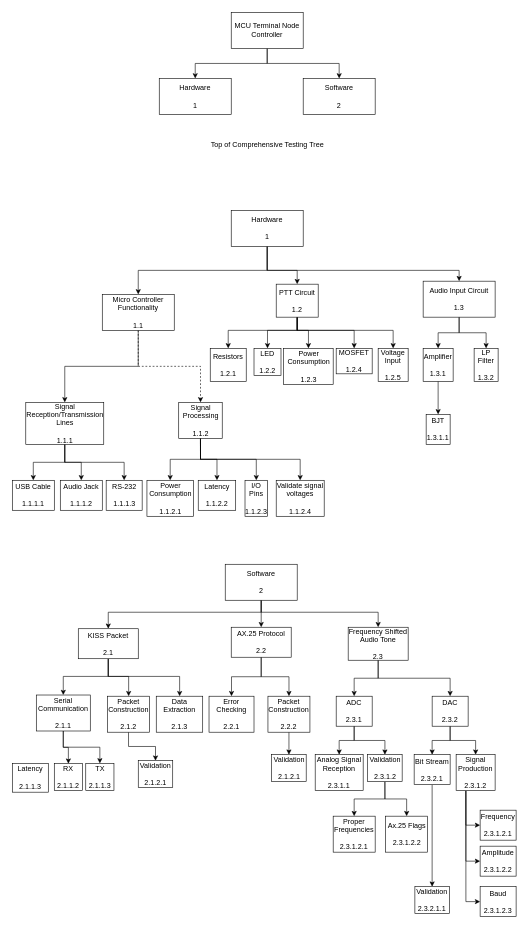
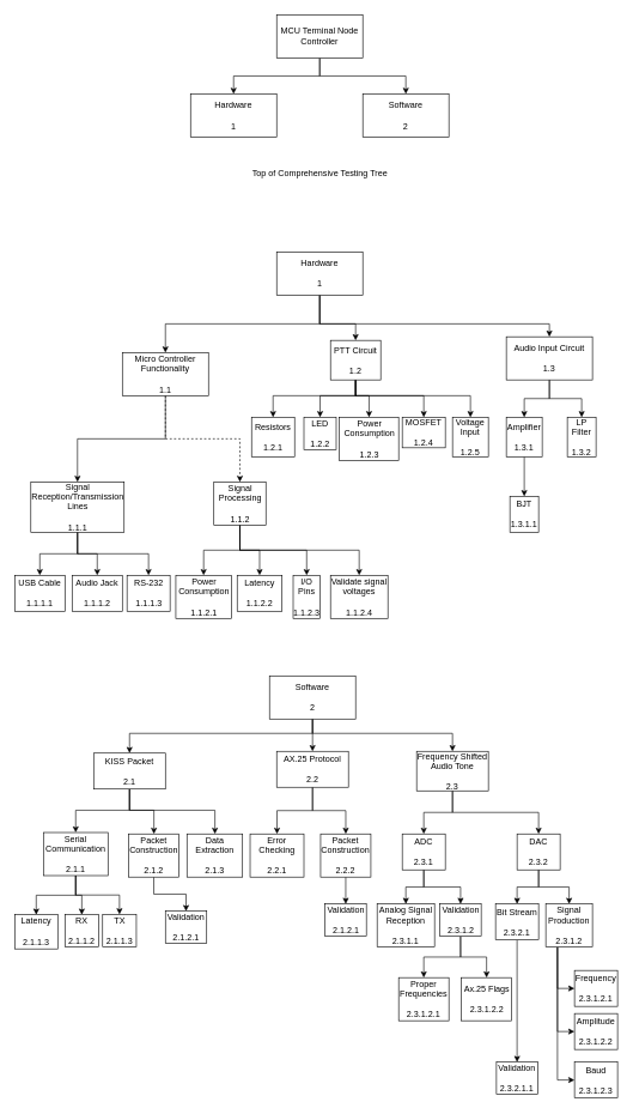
  <mxCell id="0" />
  <mxCell id="1" parent="0" />
  <mxCell id="2" style="edgeStyle=orthogonalEdgeStyle;rounded=0;orthogonalLoop=1;jettySize=auto;html=1;exitX=0.5;exitY=1;exitDx=0;exitDy=0;entryX=0.5;entryY=0;entryDx=0;entryDy=0;" edge="1" parent="1" source="4" target="6"><mxGeometry relative="1" as="geometry" /></mxCell>
  <mxCell id="3" style="edgeStyle=orthogonalEdgeStyle;rounded=0;orthogonalLoop=1;jettySize=auto;html=1;exitX=0.5;exitY=1;exitDx=0;exitDy=0;entryX=0.5;entryY=0;entryDx=0;entryDy=0;" edge="1" parent="1" source="4" target="5"><mxGeometry relative="1" as="geometry" /></mxCell>
  <mxCell id="4" value="MCU Terminal Node Controller" style="rounded=0;whiteSpace=wrap;html=1;" vertex="1" parent="1"><mxGeometry x="385" y="20" width="120" height="60" as="geometry" /></mxCell>
  <mxCell id="5" value="Software&lt;br&gt;&lt;br&gt;2" style="rounded=0;whiteSpace=wrap;html=1;" vertex="1" parent="1"><mxGeometry x="505" y="130" width="120" height="60" as="geometry" /></mxCell>
  <mxCell id="6" value="Hardware&lt;br&gt;&lt;br&gt;1" style="rounded=0;whiteSpace=wrap;html=1;" vertex="1" parent="1"><mxGeometry x="265" y="130" width="120" height="60" as="geometry" /></mxCell>
  <mxCell id="7" value="Top of Comprehensive Testing Tree" style="text;html=1;strokeColor=none;fillColor=none;align=center;verticalAlign=middle;whiteSpace=wrap;rounded=0;" vertex="1" parent="1"><mxGeometry x="348" y="230" width="195" height="20" as="geometry" /></mxCell>
  <mxCell id="8" style="edgeStyle=orthogonalEdgeStyle;rounded=0;orthogonalLoop=1;jettySize=auto;html=1;exitX=0.5;exitY=1;exitDx=0;exitDy=0;entryX=0.5;entryY=0;entryDx=0;entryDy=0;" edge="1" parent="1" source="11" target="14"><mxGeometry relative="1" as="geometry" /></mxCell>
  <mxCell id="9" style="edgeStyle=orthogonalEdgeStyle;rounded=0;orthogonalLoop=1;jettySize=auto;html=1;exitX=0.5;exitY=1;exitDx=0;exitDy=0;entryX=0.5;entryY=0;entryDx=0;entryDy=0;" edge="1" parent="1" source="11" target="20"><mxGeometry relative="1" as="geometry"><Array as="points"><mxPoint x="445" y="450" /><mxPoint x="495" y="450" /></Array></mxGeometry></mxCell>
  <mxCell id="10" style="edgeStyle=orthogonalEdgeStyle;rounded=0;orthogonalLoop=1;jettySize=auto;html=1;exitX=0.5;exitY=1;exitDx=0;exitDy=0;entryX=0.5;entryY=0;entryDx=0;entryDy=0;" edge="1" parent="1" source="11" target="78"><mxGeometry relative="1" as="geometry"><Array as="points"><mxPoint x="445" y="450" /></Array></mxGeometry></mxCell>
  <mxCell id="11" value="Hardware&lt;br&gt;&lt;br&gt;1" style="rounded=0;whiteSpace=wrap;html=1;" vertex="1" parent="1"><mxGeometry x="385" y="350" width="120" height="60" as="geometry" /></mxCell>
  <mxCell id="12" style="edgeStyle=orthogonalEdgeStyle;rounded=0;orthogonalLoop=1;jettySize=auto;html=1;exitX=0.5;exitY=1;exitDx=0;exitDy=0;" edge="1" parent="1" source="14" target="24"><mxGeometry relative="1" as="geometry" /></mxCell>
  <mxCell id="13" style="edgeStyle=orthogonalEdgeStyle;rounded=0;orthogonalLoop=1;jettySize=auto;html=1;exitX=0.5;exitY=1;exitDx=0;exitDy=0;dashed=1;" edge="1" parent="1" source="14" target="29"><mxGeometry relative="1" as="geometry" /></mxCell>
  <mxCell id="14" value="Micro Controller Functionality&lt;br&gt;&lt;br&gt;1.1" style="rounded=0;whiteSpace=wrap;html=1;" vertex="1" parent="1"><mxGeometry x="170" y="490" width="120" height="60" as="geometry" /></mxCell>
  <mxCell id="15" style="edgeStyle=orthogonalEdgeStyle;rounded=0;orthogonalLoop=1;jettySize=auto;html=1;exitX=0.5;exitY=1;exitDx=0;exitDy=0;entryX=0.5;entryY=0;entryDx=0;entryDy=0;" edge="1" parent="1" source="20" target="36"><mxGeometry relative="1" as="geometry"><Array as="points"><mxPoint x="495" y="550" /><mxPoint x="380" y="550" /></Array></mxGeometry></mxCell>
  <mxCell id="16" style="edgeStyle=orthogonalEdgeStyle;rounded=0;orthogonalLoop=1;jettySize=auto;html=1;exitX=0.5;exitY=1;exitDx=0;exitDy=0;entryX=0.5;entryY=0;entryDx=0;entryDy=0;" edge="1" parent="1" source="20" target="37"><mxGeometry relative="1" as="geometry"><Array as="points"><mxPoint x="495" y="550" /><mxPoint x="446" y="550" /></Array></mxGeometry></mxCell>
  <mxCell id="17" style="edgeStyle=orthogonalEdgeStyle;rounded=0;orthogonalLoop=1;jettySize=auto;html=1;exitX=0.5;exitY=1;exitDx=0;exitDy=0;entryX=0.5;entryY=0;entryDx=0;entryDy=0;" edge="1" parent="1" source="20" target="39"><mxGeometry relative="1" as="geometry"><Array as="points"><mxPoint x="495" y="550" /><mxPoint x="590" y="550" /></Array></mxGeometry></mxCell>
  <mxCell id="18" style="edgeStyle=orthogonalEdgeStyle;rounded=0;orthogonalLoop=1;jettySize=auto;html=1;exitX=0.5;exitY=1;exitDx=0;exitDy=0;entryX=0.5;entryY=0;entryDx=0;entryDy=0;" edge="1" parent="1" source="20" target="40"><mxGeometry relative="1" as="geometry"><mxPoint x="630" y="570" as="targetPoint" /><Array as="points"><mxPoint x="495" y="550" /><mxPoint x="655" y="550" /></Array></mxGeometry></mxCell>
  <mxCell id="19" style="edgeStyle=orthogonalEdgeStyle;rounded=0;orthogonalLoop=1;jettySize=auto;html=1;exitX=0.5;exitY=1;exitDx=0;exitDy=0;entryX=0.5;entryY=0;entryDx=0;entryDy=0;" edge="1" parent="1" source="20" target="38"><mxGeometry relative="1" as="geometry"><Array as="points"><mxPoint x="495" y="550" /><mxPoint x="514" y="550" /></Array></mxGeometry></mxCell>
  <mxCell id="20" value="PTT Circuit&lt;br&gt;&lt;br&gt;1.2" style="rounded=0;whiteSpace=wrap;html=1;" vertex="1" parent="1"><mxGeometry x="460" y="473" width="70" height="55" as="geometry" /></mxCell>
  <mxCell id="21" style="edgeStyle=orthogonalEdgeStyle;rounded=0;orthogonalLoop=1;jettySize=auto;html=1;exitX=0.5;exitY=1;exitDx=0;exitDy=0;entryX=0.5;entryY=0;entryDx=0;entryDy=0;" edge="1" parent="1" source="24" target="31"><mxGeometry relative="1" as="geometry" /></mxCell>
  <mxCell id="22" style="edgeStyle=orthogonalEdgeStyle;rounded=0;orthogonalLoop=1;jettySize=auto;html=1;exitX=0.5;exitY=1;exitDx=0;exitDy=0;entryX=0.5;entryY=0;entryDx=0;entryDy=0;" edge="1" parent="1" source="24" target="30"><mxGeometry relative="1" as="geometry" /></mxCell>
  <mxCell id="23" style="edgeStyle=orthogonalEdgeStyle;rounded=0;orthogonalLoop=1;jettySize=auto;html=1;exitX=0.5;exitY=1;exitDx=0;exitDy=0;" edge="1" parent="1" source="24" target="99"><mxGeometry relative="1" as="geometry" /></mxCell>
  <mxCell id="24" value="Signal Reception/Transmission Lines&lt;br&gt;&lt;br&gt;1.1.1" style="rounded=0;whiteSpace=wrap;html=1;" vertex="1" parent="1"><mxGeometry x="42.5" y="670" width="130" height="70" as="geometry" /></mxCell>
  <mxCell id="25" style="edgeStyle=orthogonalEdgeStyle;rounded=0;orthogonalLoop=1;jettySize=auto;html=1;exitX=0.5;exitY=1;exitDx=0;exitDy=0;entryX=0.5;entryY=0;entryDx=0;entryDy=0;" edge="1" parent="1" source="29" target="32"><mxGeometry relative="1" as="geometry" /></mxCell>
  <mxCell id="26" style="edgeStyle=orthogonalEdgeStyle;rounded=0;orthogonalLoop=1;jettySize=auto;html=1;exitX=0.5;exitY=1;exitDx=0;exitDy=0;entryX=0.5;entryY=0;entryDx=0;entryDy=0;" edge="1" parent="1" source="29" target="33"><mxGeometry relative="1" as="geometry" /></mxCell>
  <mxCell id="27" style="edgeStyle=orthogonalEdgeStyle;rounded=0;orthogonalLoop=1;jettySize=auto;html=1;exitX=0.5;exitY=1;exitDx=0;exitDy=0;" edge="1" parent="1" source="29" target="34"><mxGeometry relative="1" as="geometry" /></mxCell>
  <mxCell id="28" style="edgeStyle=orthogonalEdgeStyle;rounded=0;orthogonalLoop=1;jettySize=auto;html=1;exitX=0.5;exitY=1;exitDx=0;exitDy=0;entryX=0.5;entryY=0;entryDx=0;entryDy=0;" edge="1" parent="1" source="29" target="35"><mxGeometry relative="1" as="geometry" /></mxCell>
  <mxCell id="29" value="Signal Processing&lt;br&gt;&lt;br&gt;1.1.2" style="rounded=0;whiteSpace=wrap;html=1;" vertex="1" parent="1"><mxGeometry x="297.5" y="670" width="72.5" height="60" as="geometry" /></mxCell>
  <mxCell id="30" value="USB Cable&lt;br&gt;&lt;br&gt;1.1.1.1" style="rounded=0;whiteSpace=wrap;html=1;" vertex="1" parent="1"><mxGeometry y="800" width="70" height="50" as="geometry" x="20" /></mxCell>
  <mxCell id="31" value="Audio Jack&lt;br&gt;&lt;br&gt;1.1.1.2" style="rounded=0;whiteSpace=wrap;html=1;" vertex="1" parent="1"><mxGeometry x="100" y="800" width="70" height="50" as="geometry" /></mxCell>
  <mxCell id="32" value="Power Consumption&lt;br&gt;&lt;br&gt;1.1.2.1" style="rounded=0;whiteSpace=wrap;html=1;" vertex="1" parent="1"><mxGeometry x="244.5" y="800" width="77.5" height="60" as="geometry" /></mxCell>
  <mxCell id="33" value="Latency&lt;br&gt;&lt;br&gt;1.1.2.2" style="rounded=0;whiteSpace=wrap;html=1;" vertex="1" parent="1"><mxGeometry x="330" y="800" width="62.5" height="50" as="geometry" /></mxCell>
  <mxCell id="34" value="I/O Pins&lt;br&gt;&lt;br&gt;1.1.2.3" style="rounded=0;whiteSpace=wrap;html=1;" vertex="1" parent="1"><mxGeometry x="408" y="800" width="37.5" height="60" as="geometry" /></mxCell>
  <mxCell id="35" value="Validate signal voltages&lt;br&gt;&lt;br&gt;1.1.2.4" style="rounded=0;whiteSpace=wrap;html=1;" vertex="1" parent="1"><mxGeometry x="460" y="800" width="80" height="60" as="geometry" /></mxCell>
  <mxCell id="36" value="Resistors&lt;br&gt;&lt;br&gt;1.2.1" style="rounded=0;whiteSpace=wrap;html=1;" vertex="1" parent="1"><mxGeometry x="350" y="580" width="60" height="55" as="geometry" /></mxCell>
  <mxCell id="37" value="LED&lt;br&gt;&lt;br&gt;1.2.2" style="rounded=0;whiteSpace=wrap;html=1;" vertex="1" parent="1"><mxGeometry x="423" y="580" width="45" height="45" as="geometry" /></mxCell>
  <mxCell id="38" value="Power Consumption&lt;br&gt;&lt;br&gt;1.2.3" style="rounded=0;whiteSpace=wrap;html=1;" vertex="1" parent="1"><mxGeometry x="472.5" y="580" width="82.5" height="60" as="geometry" /></mxCell>
  <mxCell id="39" value="MOSFET&lt;br&gt;&lt;br&gt;1.2.4" style="rounded=0;whiteSpace=wrap;html=1;" vertex="1" parent="1"><mxGeometry x="560" y="580" width="60" height="42.5" as="geometry" /></mxCell>
  <mxCell id="40" value="Voltage Input&lt;br&gt;&lt;br&gt;1.2.5" style="rounded=0;whiteSpace=wrap;html=1;" vertex="1" parent="1"><mxGeometry x="630" y="580" width="50" height="55" as="geometry" /></mxCell>
  <mxCell id="41" style="edgeStyle=orthogonalEdgeStyle;rounded=0;orthogonalLoop=1;jettySize=auto;html=1;exitX=0.5;exitY=1;exitDx=0;exitDy=0;entryX=0.5;entryY=0;entryDx=0;entryDy=0;" edge="1" parent="1" source="44" target="54"><mxGeometry relative="1" as="geometry"><Array as="points"><mxPoint x="435" y="1020" /><mxPoint x="180" y="1020" /></Array></mxGeometry></mxCell>
  <mxCell id="42" style="edgeStyle=orthogonalEdgeStyle;rounded=0;orthogonalLoop=1;jettySize=auto;html=1;exitX=0.5;exitY=1;exitDx=0;exitDy=0;entryX=0.5;entryY=0;entryDx=0;entryDy=0;" edge="1" parent="1" source="44" target="50"><mxGeometry relative="1" as="geometry"><Array as="points"><mxPoint x="435" y="1020" /><mxPoint x="630" y="1020" /></Array></mxGeometry></mxCell>
  <mxCell id="43" style="edgeStyle=orthogonalEdgeStyle;rounded=0;orthogonalLoop=1;jettySize=auto;html=1;exitX=0.5;exitY=1;exitDx=0;exitDy=0;" edge="1" parent="1" source="44" target="47"><mxGeometry relative="1" as="geometry" /></mxCell>
  <mxCell id="44" value="Software&lt;br&gt;&lt;br&gt;2" style="rounded=0;whiteSpace=wrap;html=1;" vertex="1" parent="1"><mxGeometry x="375" y="940" width="120" height="60" as="geometry" /></mxCell>
  <mxCell id="45" style="edgeStyle=orthogonalEdgeStyle;rounded=0;orthogonalLoop=1;jettySize=auto;html=1;exitX=0.5;exitY=1;exitDx=0;exitDy=0;entryX=0.5;entryY=0;entryDx=0;entryDy=0;" edge="1" parent="1" source="47" target="66"><mxGeometry relative="1" as="geometry" /></mxCell>
  <mxCell id="46" style="edgeStyle=orthogonalEdgeStyle;rounded=0;orthogonalLoop=1;jettySize=auto;html=1;exitX=0.5;exitY=1;exitDx=0;exitDy=0;" edge="1" parent="1" source="47" target="68"><mxGeometry relative="1" as="geometry" /></mxCell>
  <mxCell id="47" value="AX.25 Protocol&lt;br&gt;&lt;br&gt;2.2" style="rounded=0;whiteSpace=wrap;html=1;" vertex="1" parent="1"><mxGeometry x="385" y="1045" width="100" height="50" as="geometry" /></mxCell>
  <mxCell id="48" style="edgeStyle=orthogonalEdgeStyle;rounded=0;orthogonalLoop=1;jettySize=auto;html=1;exitX=0.5;exitY=1;exitDx=0;exitDy=0;entryX=0.5;entryY=0;entryDx=0;entryDy=0;" edge="1" parent="1" source="50" target="72"><mxGeometry relative="1" as="geometry" /></mxCell>
  <mxCell id="49" style="edgeStyle=orthogonalEdgeStyle;rounded=0;orthogonalLoop=1;jettySize=auto;html=1;exitX=0.5;exitY=1;exitDx=0;exitDy=0;entryX=0.5;entryY=0;entryDx=0;entryDy=0;" edge="1" parent="1" source="50" target="75"><mxGeometry relative="1" as="geometry" /></mxCell>
  <mxCell id="50" value="Frequency Shifted Audio Tone&lt;br&gt;&lt;br&gt;2.3" style="rounded=0;whiteSpace=wrap;html=1;" vertex="1" parent="1"><mxGeometry x="580" y="1045" width="100" height="55" as="geometry" /></mxCell>
  <mxCell id="51" style="edgeStyle=orthogonalEdgeStyle;rounded=0;orthogonalLoop=1;jettySize=auto;html=1;exitX=0.5;exitY=1;exitDx=0;exitDy=0;entryX=0.5;entryY=0;entryDx=0;entryDy=0;" edge="1" parent="1" source="54" target="58"><mxGeometry relative="1" as="geometry"><Array as="points"><mxPoint x="180" y="1127" /><mxPoint x="105" y="1127" /></Array></mxGeometry></mxCell>
  <mxCell id="52" style="edgeStyle=orthogonalEdgeStyle;rounded=0;orthogonalLoop=1;jettySize=auto;html=1;exitX=0.5;exitY=1;exitDx=0;exitDy=0;" edge="1" parent="1" source="54" target="60"><mxGeometry relative="1" as="geometry"><Array as="points"><mxPoint x="180" y="1127" /><mxPoint x="214" y="1127" /></Array></mxGeometry></mxCell>
  <mxCell id="53" style="edgeStyle=orthogonalEdgeStyle;rounded=0;orthogonalLoop=1;jettySize=auto;html=1;exitX=0.5;exitY=1;exitDx=0;exitDy=0;" edge="1" parent="1" source="54" target="64"><mxGeometry relative="1" as="geometry"><Array as="points"><mxPoint x="180" y="1127" /><mxPoint x="299" y="1127" /></Array></mxGeometry></mxCell>
  <mxCell id="54" value="KISS Packet&lt;br&gt;&lt;br&gt;2.1" style="rounded=0;whiteSpace=wrap;html=1;" vertex="1" parent="1"><mxGeometry x="130" y="1047.5" width="100" height="50" as="geometry" /></mxCell>
+ <mxCell id="55" style="edgeStyle=orthogonalEdgeStyle;rounded=0;orthogonalLoop=1;jettySize=auto;html=1;exitX=0.5;exitY=1;exitDx=0;exitDy=0;entryX=0.5;entryY=0;entryDx=0;entryDy=0;" edge="1" parent="1" source="58" target="61"><mxGeometry relative="1" as="geometry" /></mxCell>
  <mxCell id="56" style="edgeStyle=orthogonalEdgeStyle;rounded=0;orthogonalLoop=1;jettySize=auto;html=1;exitX=0.5;exitY=1;exitDx=0;exitDy=0;entryX=0.5;entryY=0;entryDx=0;entryDy=0;" edge="1" parent="1" source="58" target="62"><mxGeometry relative="1" as="geometry" /></mxCell>
  <mxCell id="57" style="edgeStyle=orthogonalEdgeStyle;rounded=0;orthogonalLoop=1;jettySize=auto;html=1;exitX=0.5;exitY=1;exitDx=0;exitDy=0;entryX=0.5;entryY=0;entryDx=0;entryDy=0;" edge="1" parent="1" source="58" target="63"><mxGeometry relative="1" as="geometry" /></mxCell>
  <mxCell id="58" value="Serial Communication&lt;br&gt;&lt;br&gt;2.1.1" style="rounded=0;whiteSpace=wrap;html=1;" vertex="1" parent="1"><mxGeometry x="60" y="1158" width="90" height="60" as="geometry" /></mxCell>
  <mxCell id="59" style="edgeStyle=orthogonalEdgeStyle;rounded=0;orthogonalLoop=1;jettySize=auto;html=1;exitX=0.5;exitY=1;exitDx=0;exitDy=0;entryX=0.5;entryY=0;entryDx=0;entryDy=0;" edge="1" parent="1" source="60" target="65"><mxGeometry relative="1" as="geometry" /></mxCell>
  <mxCell id="60" value="Packet Construction&lt;br&gt;&lt;br&gt;2.1.2" style="rounded=0;whiteSpace=wrap;html=1;" vertex="1" parent="1"><mxGeometry x="178.75" y="1160" width="70" height="60" as="geometry" /></mxCell>
  <mxCell id="61" value="Latency&lt;br&gt;&lt;br&gt;2.1.1.3" style="rounded=0;whiteSpace=wrap;html=1;" vertex="1" parent="1"><mxGeometry y="1272.5" width="60" height="47.5" as="geometry" x="20" /></mxCell>
  <mxCell id="62" value="RX&lt;br&gt;&lt;br&gt;2.1.1.2" style="rounded=0;whiteSpace=wrap;html=1;" vertex="1" parent="1"><mxGeometry x="90" y="1272.5" width="47" height="45" as="geometry" /></mxCell>
  <mxCell id="63" value="TX&lt;br&gt;&lt;br&gt;2.1.1.3" style="rounded=0;whiteSpace=wrap;html=1;" vertex="1" parent="1"><mxGeometry x="142.5" y="1272" width="47" height="45" as="geometry" /></mxCell>
  <mxCell id="64" value="Data Extraction&lt;br&gt;&lt;br&gt;2.1.3&lt;br&gt;" style="rounded=0;whiteSpace=wrap;html=1;" vertex="1" parent="1"><mxGeometry x="260" y="1160" width="77.5" height="60" as="geometry" /></mxCell>
  <mxCell id="65" value="Validation&lt;br&gt;&lt;br&gt;2.1.2.1" style="rounded=0;whiteSpace=wrap;html=1;" vertex="1" parent="1"><mxGeometry x="230" y="1267.5" width="57.5" height="45" as="geometry" /></mxCell>
  <mxCell id="66" value="Error Checking&lt;br&gt;&lt;br&gt;2.2.1" style="rounded=0;whiteSpace=wrap;html=1;" vertex="1" parent="1"><mxGeometry x="348" y="1160" width="75" height="60" as="geometry" /></mxCell>
  <mxCell id="67" style="edgeStyle=orthogonalEdgeStyle;rounded=0;orthogonalLoop=1;jettySize=auto;html=1;exitX=0.5;exitY=1;exitDx=0;exitDy=0;entryX=0.5;entryY=0;entryDx=0;entryDy=0;" edge="1" parent="1" source="68" target="69"><mxGeometry relative="1" as="geometry" /></mxCell>
  <mxCell id="68" value="Packet Construction&lt;br&gt;&lt;br&gt;2.2.2" style="rounded=0;whiteSpace=wrap;html=1;" vertex="1" parent="1"><mxGeometry x="446.25" y="1160" width="70" height="60" as="geometry" /></mxCell>
  <mxCell id="69" value="Validation&lt;br&gt;&lt;br&gt;2.1.2.1" style="rounded=0;whiteSpace=wrap;html=1;" vertex="1" parent="1"><mxGeometry x="452.5" y="1257.5" width="57.5" height="45" as="geometry" /></mxCell>
  <mxCell id="70" style="edgeStyle=orthogonalEdgeStyle;rounded=0;orthogonalLoop=1;jettySize=auto;html=1;exitX=0.5;exitY=1;exitDx=0;exitDy=0;entryX=0.5;entryY=0;entryDx=0;entryDy=0;" edge="1" parent="1" source="72" target="83"><mxGeometry relative="1" as="geometry" /></mxCell>
  <mxCell id="71" style="edgeStyle=orthogonalEdgeStyle;rounded=0;orthogonalLoop=1;jettySize=auto;html=1;exitX=0.5;exitY=1;exitDx=0;exitDy=0;entryX=0.5;entryY=0;entryDx=0;entryDy=0;" edge="1" parent="1" source="72" target="86"><mxGeometry relative="1" as="geometry" /></mxCell>
  <mxCell id="72" value="ADC&lt;br&gt;&lt;br&gt;2.3.1" style="rounded=0;whiteSpace=wrap;html=1;" vertex="1" parent="1"><mxGeometry x="560" y="1160" width="60" height="50" as="geometry" /></mxCell>
  <mxCell id="73" style="edgeStyle=orthogonalEdgeStyle;rounded=0;orthogonalLoop=1;jettySize=auto;html=1;exitX=0.5;exitY=1;exitDx=0;exitDy=0;" edge="1" parent="1" source="75" target="90"><mxGeometry relative="1" as="geometry" /></mxCell>
  <mxCell id="74" style="edgeStyle=orthogonalEdgeStyle;rounded=0;orthogonalLoop=1;jettySize=auto;html=1;exitX=0.5;exitY=1;exitDx=0;exitDy=0;" edge="1" parent="1" source="75" target="94"><mxGeometry relative="1" as="geometry" /></mxCell>
  <mxCell id="75" value="DAC&lt;br&gt;&lt;br&gt;2.3.2" style="rounded=0;whiteSpace=wrap;html=1;" vertex="1" parent="1"><mxGeometry x="720" y="1160" width="60" height="50" as="geometry" /></mxCell>
  <mxCell id="76" style="edgeStyle=orthogonalEdgeStyle;rounded=0;orthogonalLoop=1;jettySize=auto;html=1;exitX=0.5;exitY=1;exitDx=0;exitDy=0;entryX=0.5;entryY=0;entryDx=0;entryDy=0;" edge="1" parent="1" source="78" target="80"><mxGeometry relative="1" as="geometry" /></mxCell>
  <mxCell id="77" style="edgeStyle=orthogonalEdgeStyle;rounded=0;orthogonalLoop=1;jettySize=auto;html=1;exitX=0.5;exitY=1;exitDx=0;exitDy=0;entryX=0.5;entryY=0;entryDx=0;entryDy=0;" edge="1" parent="1" source="78" target="81"><mxGeometry relative="1" as="geometry" /></mxCell>
  <mxCell id="78" value="Audio Input Circuit&lt;br&gt;&lt;br&gt;1.3" style="rounded=0;whiteSpace=wrap;html=1;" vertex="1" parent="1"><mxGeometry x="705" y="468" width="120" height="60" as="geometry" /></mxCell>
  <mxCell id="79" style="edgeStyle=orthogonalEdgeStyle;rounded=0;orthogonalLoop=1;jettySize=auto;html=1;exitX=0.5;exitY=1;exitDx=0;exitDy=0;entryX=0.5;entryY=0;entryDx=0;entryDy=0;" edge="1" parent="1" source="80" target="82"><mxGeometry relative="1" as="geometry" /></mxCell>
  <mxCell id="80" value="Amplifier&lt;br&gt;&lt;br&gt;1.3.1" style="rounded=0;whiteSpace=wrap;html=1;" vertex="1" parent="1"><mxGeometry x="705" y="580" width="50" height="55" as="geometry" /></mxCell>
  <mxCell id="81" value="LP Filter&lt;br&gt;&lt;br&gt;1.3.2" style="rounded=0;whiteSpace=wrap;html=1;" vertex="1" parent="1"><mxGeometry x="790" y="580" width="40" height="55" as="geometry" /></mxCell>
  <mxCell id="82" value="BJT&lt;br&gt;&lt;br&gt;1.3.1.1" style="rounded=0;whiteSpace=wrap;html=1;" vertex="1" parent="1"><mxGeometry x="710" y="690" width="40" height="50" as="geometry" /></mxCell>
  <mxCell id="83" value="Analog Signal Reception&lt;br&gt;&lt;br&gt;2.3.1.1" style="rounded=0;whiteSpace=wrap;html=1;" vertex="1" parent="1"><mxGeometry x="525" y="1257.5" width="80" height="60" as="geometry" /></mxCell>
  <mxCell id="84" style="edgeStyle=orthogonalEdgeStyle;rounded=0;orthogonalLoop=1;jettySize=auto;html=1;exitX=0.5;exitY=1;exitDx=0;exitDy=0;entryX=0.5;entryY=0;entryDx=0;entryDy=0;" edge="1" parent="1" source="86" target="87"><mxGeometry relative="1" as="geometry" /></mxCell>
  <mxCell id="85" style="edgeStyle=orthogonalEdgeStyle;rounded=0;orthogonalLoop=1;jettySize=auto;html=1;exitX=0.5;exitY=1;exitDx=0;exitDy=0;entryX=0.5;entryY=0;entryDx=0;entryDy=0;" edge="1" parent="1" source="86" target="88"><mxGeometry relative="1" as="geometry" /></mxCell>
  <mxCell id="86" value="Validation&lt;br&gt;&lt;br&gt;2.3.1.2" style="rounded=0;whiteSpace=wrap;html=1;" vertex="1" parent="1"><mxGeometry x="612.5" y="1257.5" width="57.5" height="45" as="geometry" /></mxCell>
  <mxCell id="87" value="Proper Frequencies&lt;br&gt;&lt;br&gt;2.3.1.2.1" style="rounded=0;whiteSpace=wrap;html=1;" vertex="1" parent="1"><mxGeometry x="555" y="1360" width="70" height="60" as="geometry" /></mxCell>
  <mxCell id="88" value="Ax.25 Flags&lt;br&gt;&lt;br&gt;2.3.1.2.2" style="rounded=0;whiteSpace=wrap;html=1;" vertex="1" parent="1"><mxGeometry x="642.5" y="1360" width="70" height="60" as="geometry" /></mxCell>
  <mxCell id="89" style="edgeStyle=orthogonalEdgeStyle;rounded=0;orthogonalLoop=1;jettySize=auto;html=1;exitX=0.5;exitY=1;exitDx=0;exitDy=0;entryX=0.5;entryY=0;entryDx=0;entryDy=0;" edge="1" parent="1" source="90" target="95"><mxGeometry relative="1" as="geometry" /></mxCell>
  <mxCell id="90" value="Bit Stream&lt;br&gt;&lt;br&gt;2.3.2.1" style="rounded=0;whiteSpace=wrap;html=1;" vertex="1" parent="1"><mxGeometry x="690" y="1257.5" width="60" height="50" as="geometry" /></mxCell>
  <mxCell id="91" style="edgeStyle=orthogonalEdgeStyle;rounded=0;orthogonalLoop=1;jettySize=auto;html=1;exitX=0.25;exitY=1;exitDx=0;exitDy=0;entryX=0;entryY=0.5;entryDx=0;entryDy=0;" edge="1" parent="1" source="94" target="96"><mxGeometry relative="1" as="geometry" /></mxCell>
  <mxCell id="92" style="edgeStyle=orthogonalEdgeStyle;rounded=0;orthogonalLoop=1;jettySize=auto;html=1;exitX=0.25;exitY=1;exitDx=0;exitDy=0;entryX=0;entryY=0.5;entryDx=0;entryDy=0;" edge="1" parent="1" source="94" target="97"><mxGeometry relative="1" as="geometry" /></mxCell>
  <mxCell id="93" style="edgeStyle=orthogonalEdgeStyle;rounded=0;orthogonalLoop=1;jettySize=auto;html=1;exitX=0.25;exitY=1;exitDx=0;exitDy=0;entryX=0;entryY=0.5;entryDx=0;entryDy=0;" edge="1" parent="1" source="94" target="98"><mxGeometry relative="1" as="geometry" /></mxCell>
  <mxCell id="94" value="Signal Production&lt;br&gt;&lt;br&gt;2.3.1.2" style="rounded=0;whiteSpace=wrap;html=1;" vertex="1" parent="1"><mxGeometry x="760" y="1257.5" width="65" height="60" as="geometry" /></mxCell>
  <mxCell id="95" value="Validation&lt;br&gt;&lt;br&gt;2.3.2.1.1" style="rounded=0;whiteSpace=wrap;html=1;" vertex="1" parent="1"><mxGeometry x="691.25" y="1477.5" width="57.5" height="45" as="geometry" /></mxCell>
  <mxCell id="96" value="Frequency&lt;br&gt;&lt;br&gt;2.3.1.2.1" style="rounded=0;whiteSpace=wrap;html=1;" vertex="1" parent="1"><mxGeometry x="800" y="1350" width="60" height="50" as="geometry" /></mxCell>
  <mxCell id="97" value="Amplitude&lt;br&gt;&lt;br&gt;2.3.1.2.2" style="rounded=0;whiteSpace=wrap;html=1;" vertex="1" parent="1"><mxGeometry x="800" y="1410" width="60" height="50" as="geometry" /></mxCell>
  <mxCell id="98" value="Baud&lt;br&gt;&lt;br&gt;2.3.1.2.3" style="rounded=0;whiteSpace=wrap;html=1;" vertex="1" parent="1"><mxGeometry x="800" y="1477.5" width="60" height="50" as="geometry" /></mxCell>
  <mxCell id="99" value="RS-232&lt;br&gt;&lt;br&gt;1.1.1.3" style="rounded=0;whiteSpace=wrap;html=1;" vertex="1" parent="1"><mxGeometry x="176.5" y="800" width="60" height="50" as="geometry" /></mxCell>
